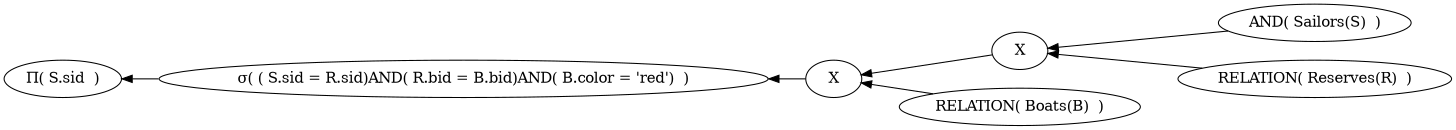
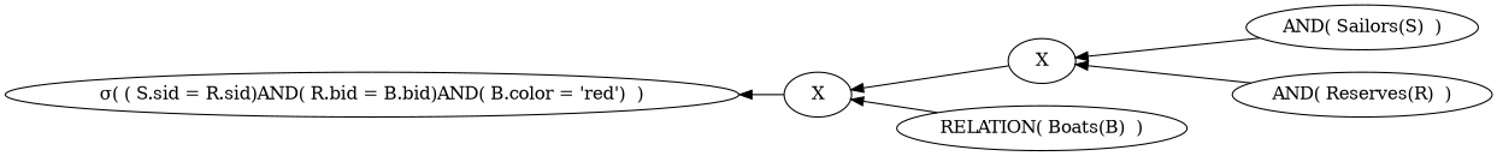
  digraph {
    rankdir=LR
    edge [dir=back]
-   n1 [label="&#928;( S.sid  )"]
    n2 [label="&#963;( ( S.sid = R.sid)AND( R.bid = B.bid)AND( B.color = 'red')  )"]
    n3 [label=X]
    n4 [label=X]
    n5 [label="RELATION( Boats(B)  )"]
    n6 [label="AND( Sailors(S)  )"]
-   n7 [label="RELATION( Reserves(R)  )"]
-   n1 -> n2
+   n7 [label="AND( Reserves(R)  )"]
    n2 -> n3
    n3 -> n4
    n3 -> n5
    n4 -> n6
    n4 -> n7
  }
